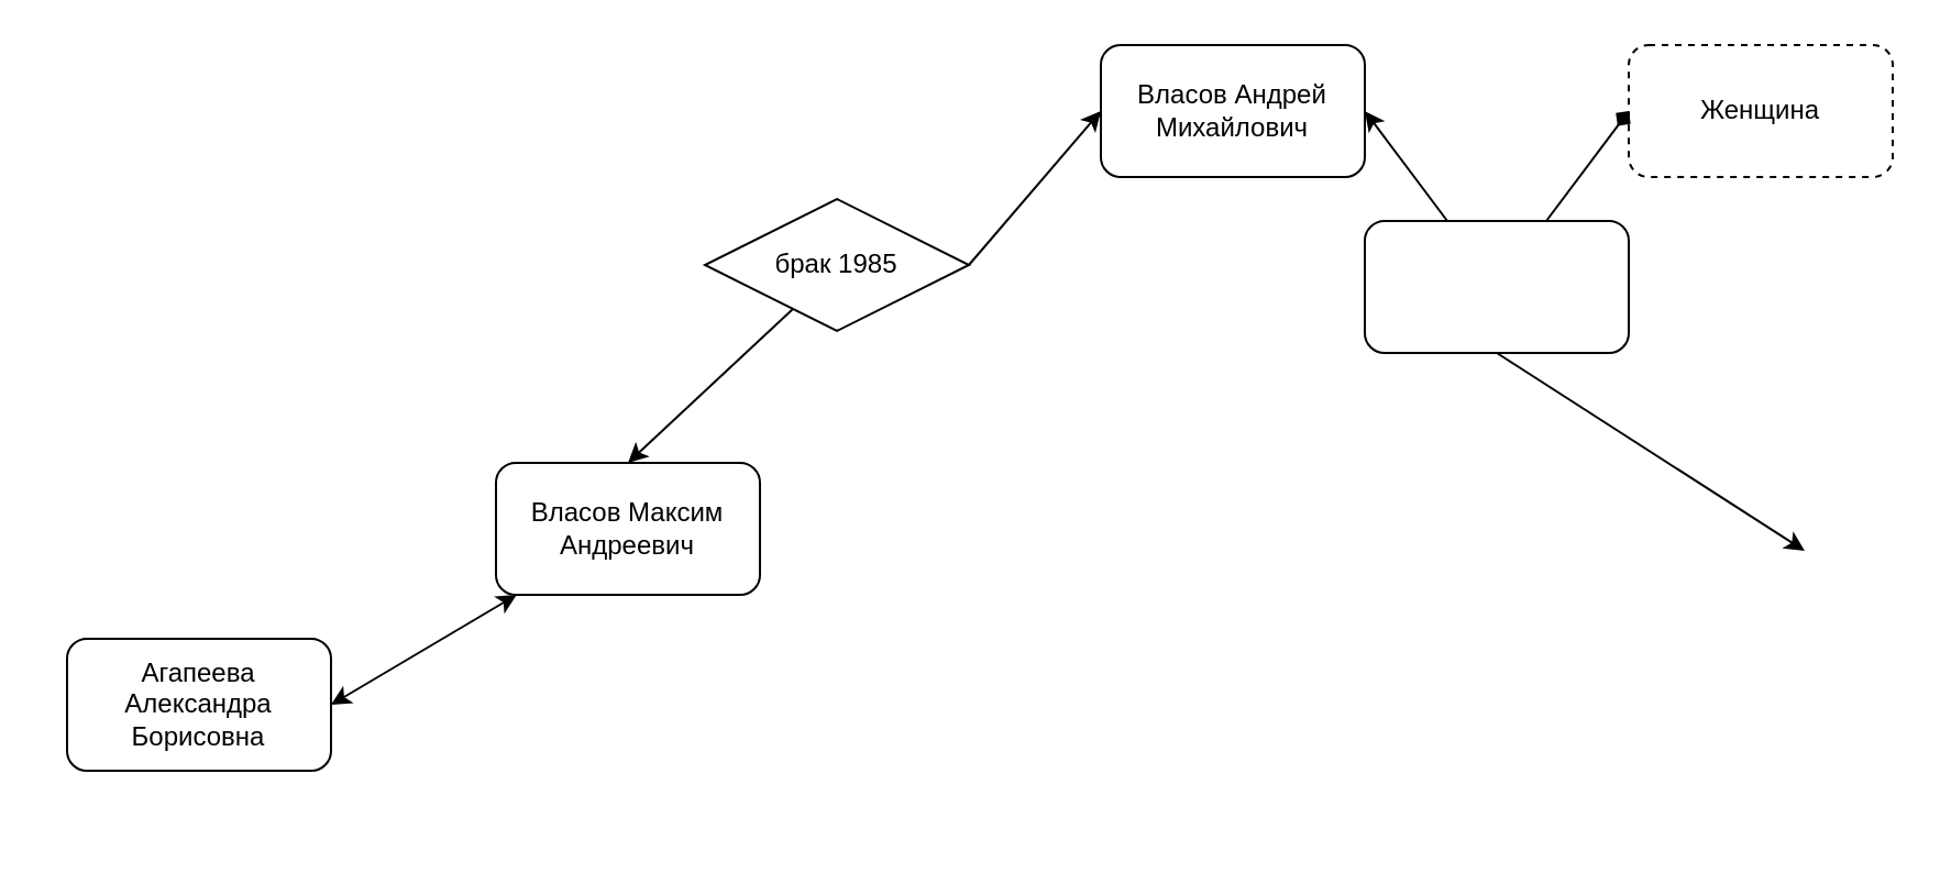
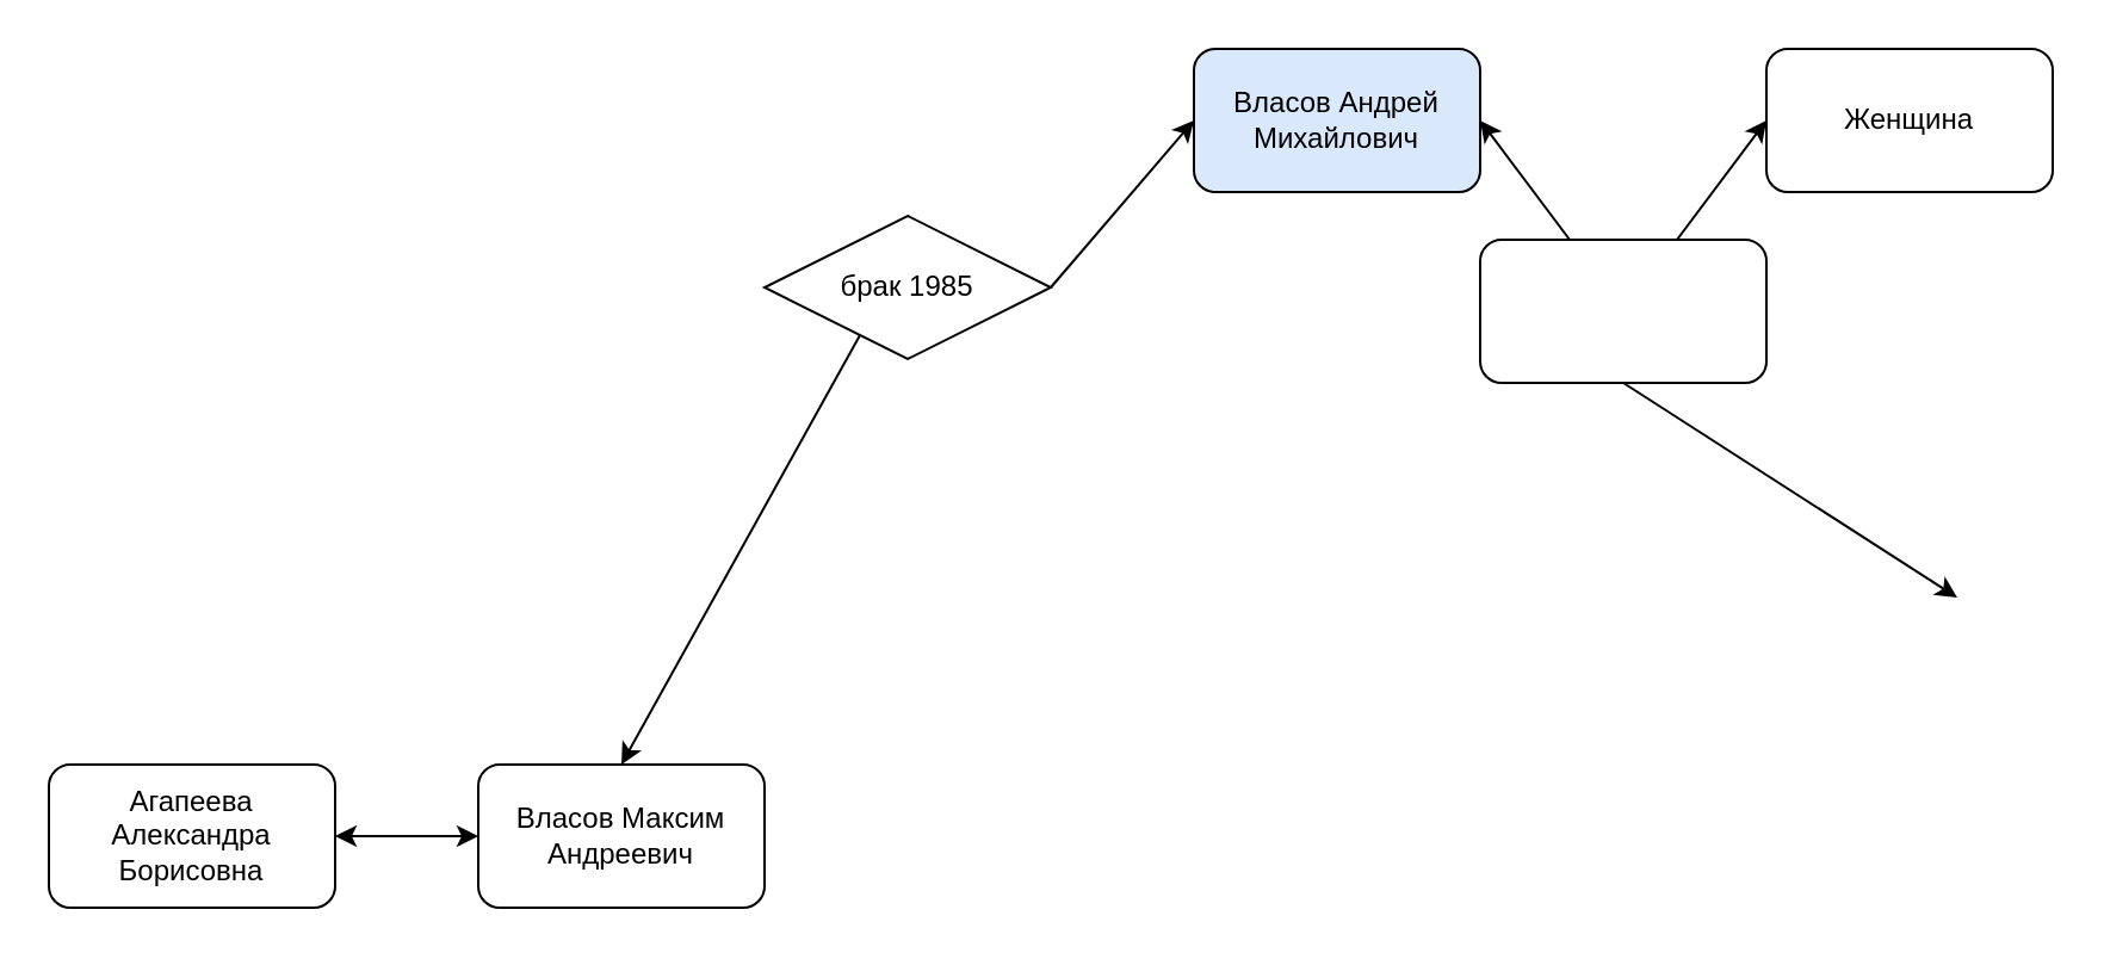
  <mxCell id="0" />
  <mxCell id="1" parent="0" />
- <mxCell id="2" value="Власов Максим Андреевич" style="rounded=1;whiteSpace=wrap;html=1;" vertex="1" parent="1"><mxGeometry x="225" y="210" width="120" height="60" as="geometry" /></mxCell>
- <mxCell id="3" value="Агапеева Александра Борисовна" style="rounded=1;whiteSpace=wrap;html=1;" vertex="1" parent="1"><mxGeometry x="30" y="290" width="120" height="60" as="geometry" /></mxCell>
+ <mxCell id="2" value="Власов Максим Андреевич" style="rounded=1;whiteSpace=wrap;html=1;" vertex="1" parent="1"><mxGeometry x="200" y="320" width="120" height="60" as="geometry" /></mxCell>
+ <mxCell id="3" value="Агапеева Александра Борисовна" style="rounded=1;whiteSpace=wrap;html=1;" vertex="1" parent="1"><mxGeometry x="20" y="320" width="120" height="60" as="geometry" /></mxCell>
  <mxCell id="4" value="" style="endArrow=classic;startArrow=classic;html=1;exitX=1;exitY=0.5;exitDx=0;exitDy=0;" edge="1" parent="1" source="3" target="2"><mxGeometry width="50" height="50" relative="1" as="geometry"><mxPoint x="150" y="400" as="sourcePoint" /><mxPoint x="200" y="350" as="targetPoint" /></mxGeometry></mxCell>
- <mxCell id="5" value="Власов Андрей Михайлович" style="rounded=1;whiteSpace=wrap;html=1;" vertex="1" parent="1"><mxGeometry x="500" y="20" width="120" height="60" as="geometry" /></mxCell>
+ <mxCell id="5" value="Власов Андрей Михайлович" style="rounded=1;whiteSpace=wrap;html=1;fillColor=#dae8fc;" vertex="1" parent="1"><mxGeometry x="500" y="20" width="120" height="60" as="geometry" /></mxCell>
  <mxCell id="6" value="" style="endArrow=classic;html=1;entryX=0.5;entryY=0;entryDx=0;entryDy=0;exitX=0.25;exitY=1;exitDx=0;exitDy=0;" edge="1" parent="1" source="12" target="2"><mxGeometry width="50" height="50" relative="1" as="geometry"><mxPoint x="370" y="190" as="sourcePoint" /><mxPoint x="360" y="250" as="targetPoint" /></mxGeometry></mxCell>
  <mxCell id="7" value="" style="endArrow=classic;startArrow=none;html=1;entryX=0;entryY=0.5;entryDx=0;entryDy=0;exitX=1;exitY=0.5;exitDx=0;exitDy=0;" edge="1" parent="1" source="12" target="5"><mxGeometry width="50" height="50" relative="1" as="geometry"><mxPoint x="310" y="300" as="sourcePoint" /><mxPoint x="360" y="250" as="targetPoint" /><Array as="points" /></mxGeometry></mxCell>
- <mxCell id="8" value="Женщина" style="rounded=1;whiteSpace=wrap;html=1;dashed=1;" vertex="1" parent="1"><mxGeometry x="740" y="20" width="120" height="60" as="geometry" /></mxCell>
- <mxCell id="9" value="" style="endArrow=diamond;startArrow=classic;html=1;entryX=0;entryY=0.5;entryDx=0;entryDy=0;exitX=1;exitY=0.5;exitDx=0;exitDy=0;" edge="1" parent="1" source="5" target="8"><mxGeometry width="50" height="50" relative="1" as="geometry"><mxPoint x="660" y="70" as="sourcePoint" /><mxPoint x="710" y="20" as="targetPoint" /><Array as="points"><mxPoint x="680" y="130" /></Array></mxGeometry></mxCell>
+ <mxCell id="8" value="Женщина" style="rounded=1;whiteSpace=wrap;html=1;" vertex="1" parent="1"><mxGeometry x="740" y="20" width="120" height="60" as="geometry" /></mxCell>
+ <mxCell id="9" value="" style="endArrow=classic;startArrow=classic;html=1;entryX=0;entryY=0.5;entryDx=0;entryDy=0;exitX=1;exitY=0.5;exitDx=0;exitDy=0;" edge="1" parent="1" source="5" target="8"><mxGeometry width="50" height="50" relative="1" as="geometry"><mxPoint x="660" y="70" as="sourcePoint" /><mxPoint x="710" y="20" as="targetPoint" /><Array as="points"><mxPoint x="680" y="130" /></Array></mxGeometry></mxCell>
  <mxCell id="10" value="" style="rounded=1;whiteSpace=wrap;html=1;" vertex="1" parent="1"><mxGeometry x="620" y="100" width="120" height="60" as="geometry" /></mxCell>
  <mxCell id="11" value="" style="endArrow=classic;html=1;exitX=0.5;exitY=1;exitDx=0;exitDy=0;" edge="1" parent="1" source="10"><mxGeometry width="50" height="50" relative="1" as="geometry"><mxPoint x="370" y="380" as="sourcePoint" /><mxPoint x="820" y="250" as="targetPoint" /></mxGeometry></mxCell>
  <mxCell id="12" value="брак 1985" style="rhombus;whiteSpace=wrap;html=1;" vertex="1" parent="1"><mxGeometry x="320" y="90" width="120" height="60" as="geometry" /></mxCell>
